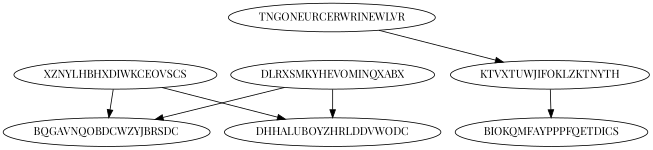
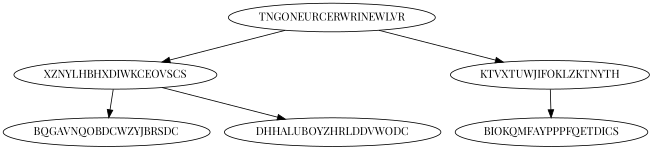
  digraph {
    fontname="Playfair Display"
    node [Weight=16 fontname="Playfair Display"]
    edge [Weight=18 fontname="Playfair Display"]
    TNGONEURCERWRINEWLVR
    KTVXTUWJIFOKLZKTNYTH
    XZNYLHBHXDIWKCEOVSCS [Weight=20]
    BIOKQMFAYPPPFQETDICS [Weight=13]
    BQGAVNQOBDCWZYJBRSDC [Weight=19]
    DHHALUBOYZHRLDDVWODC [Weight=14]
-   DLRXSMKYHEVOMINQXABX [Weight=12]
    TNGONEURCERWRINEWLVR -> KTVXTUWJIFOKLZKTNYTH [Weight=15]
+   TNGONEURCERWRINEWLVR -> XZNYLHBHXDIWKCEOVSCS
    KTVXTUWJIFOKLZKTNYTH -> BIOKQMFAYPPPFQETDICS
    XZNYLHBHXDIWKCEOVSCS -> BQGAVNQOBDCWZYJBRSDC [Weight=19]
    XZNYLHBHXDIWKCEOVSCS -> DHHALUBOYZHRLDDVWODC [Weight=16]
-   DLRXSMKYHEVOMINQXABX -> BQGAVNQOBDCWZYJBRSDC [Weight=11]
-   DLRXSMKYHEVOMINQXABX -> DHHALUBOYZHRLDDVWODC [Weight=17]
  }
